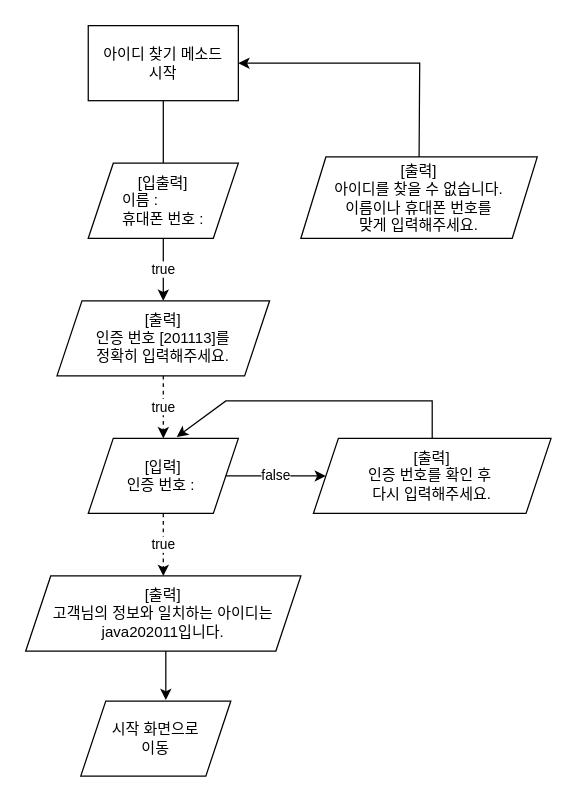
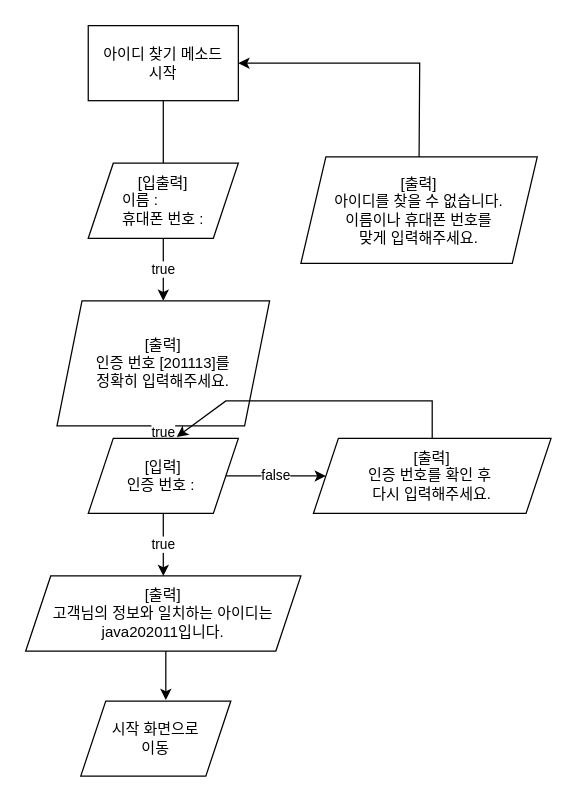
  <mxCell id="0" />
  <mxCell id="1" parent="0" />
  <mxCell id="2" value="아이디 찾기 메소드&lt;br&gt;시작" style="whiteSpace=wrap;html=1;rounded=0;" vertex="1" parent="1"><mxGeometry x="70" y="20" width="120" height="60" as="geometry" /></mxCell>
  <mxCell id="3" value="" style="endArrow=none;html=1;exitX=0.5;exitY=1;exitDx=0;exitDy=0;entryX=0.5;entryY=0;entryDx=0;entryDy=0;" edge="1" parent="1" source="2" target="4"><mxGeometry width="50" height="50" relative="1" as="geometry"><mxPoint x="110" y="70" as="sourcePoint" /><mxPoint x="130" y="120" as="targetPoint" /></mxGeometry></mxCell>
  <mxCell id="4" value="[입출력]&lt;br&gt;&lt;div style=&quot;text-align: left&quot;&gt;&lt;span&gt;이름 :&lt;/span&gt;&lt;/div&gt;&lt;div style=&quot;text-align: left&quot;&gt;&lt;span&gt;휴대폰 번호 :&lt;/span&gt;&lt;/div&gt;" style="shape=parallelogram;perimeter=parallelogramPerimeter;whiteSpace=wrap;html=1;fixedSize=1;" vertex="1" parent="1"><mxGeometry x="70" y="130" width="120" height="60" as="geometry" /></mxCell>
  <mxCell id="5" value="true" style="endArrow=classic;html=1;exitX=0.5;exitY=1;exitDx=0;exitDy=0;entryX=0.5;entryY=0;entryDx=0;entryDy=0;" edge="1" parent="1" source="4" target="8"><mxGeometry width="50" height="50" relative="1" as="geometry"><mxPoint x="50" y="200" as="sourcePoint" /><mxPoint x="120" y="230" as="targetPoint" /></mxGeometry></mxCell>
  <mxCell id="6" value="" style="endArrow=classic;html=1;rounded=0;entryX=1;entryY=0.5;entryDx=0;entryDy=0;exitX=0.5;exitY=0;exitDx=0;exitDy=0;" edge="1" parent="1" target="2" source="7"><mxGeometry width="50" height="50" relative="1" as="geometry"><mxPoint x="335" y="90" as="sourcePoint" /><mxPoint x="200" y="100" as="targetPoint" /><Array as="points"><mxPoint x="335" y="50" /></Array></mxGeometry></mxCell>
- <mxCell id="7" value="[출력]&lt;br&gt;아이디를 찾을 수 없습니다.&lt;br&gt;이름이나 휴대폰 번호를 &lt;br&gt;맞게&amp;nbsp;입력해주세요." style="shape=parallelogram;perimeter=parallelogramPerimeter;whiteSpace=wrap;html=1;fixedSize=1;" vertex="1" parent="1"><mxGeometry x="240" y="125" width="189" height="65" as="geometry" /></mxCell>
- <mxCell id="8" value="[출력]&lt;br&gt;인증 번호 [201113]를&lt;br&gt;정확히 입력해주세요." style="shape=parallelogram;perimeter=parallelogramPerimeter;whiteSpace=wrap;html=1;fixedSize=1;" vertex="1" parent="1"><mxGeometry x="45" y="240" width="170" height="60" as="geometry" /></mxCell>
+ <mxCell id="7" value="[출력]&lt;br&gt;아이디를 찾을 수 없습니다.&lt;br&gt;이름이나 휴대폰 번호를 &lt;br&gt;맞게&amp;nbsp;입력해주세요." style="shape=parallelogram;perimeter=parallelogramPerimeter;whiteSpace=wrap;html=1;fixedSize=1;" vertex="1" parent="1"><mxGeometry x="240" y="125" width="189" height="85" as="geometry" /></mxCell>
+ <mxCell id="8" value="[출력]&lt;br&gt;인증 번호 [201113]를&lt;br&gt;정확히 입력해주세요." style="shape=parallelogram;perimeter=parallelogramPerimeter;whiteSpace=wrap;html=1;fixedSize=1;" vertex="1" parent="1"><mxGeometry x="45" y="240" width="170" height="100" as="geometry" /></mxCell>
  <mxCell id="9" value="true" style="endArrow=classic;html=1;exitX=0.5;exitY=1;exitDx=0;exitDy=0;entryX=0.5;entryY=0;entryDx=0;entryDy=0;dashed=1;" edge="1" parent="1" source="8" target="10"><mxGeometry width="50" height="50" relative="1" as="geometry"><mxPoint x="129.5" y="310" as="sourcePoint" /><mxPoint x="130" y="340" as="targetPoint" /></mxGeometry></mxCell>
  <mxCell id="10" value="[입력]&lt;br&gt;인증 번호 :&amp;nbsp;" style="shape=parallelogram;perimeter=parallelogramPerimeter;whiteSpace=wrap;html=1;fixedSize=1;" vertex="1" parent="1"><mxGeometry x="70" y="350" width="120" height="60" as="geometry" /></mxCell>
  <mxCell id="11" value="false" style="endArrow=classic;html=1;exitX=1;exitY=0.5;exitDx=0;exitDy=0;entryX=0;entryY=0.5;entryDx=0;entryDy=0;" edge="1" parent="1" source="10" target="12"><mxGeometry width="50" height="50" relative="1" as="geometry"><mxPoint x="200" y="380.56" as="sourcePoint" /><mxPoint x="230" y="379" as="targetPoint" /></mxGeometry></mxCell>
  <mxCell id="12" value="[출력]&lt;br&gt;인증 번호를 확인 후&amp;nbsp;&lt;br&gt;다시 입력해주세요." style="shape=parallelogram;perimeter=parallelogramPerimeter;whiteSpace=wrap;html=1;fixedSize=1;" vertex="1" parent="1"><mxGeometry x="250" y="350" width="190" height="60" as="geometry" /></mxCell>
  <mxCell id="13" value="" style="endArrow=classic;html=1;exitX=0.5;exitY=0;exitDx=0;exitDy=0;rounded=0;entryX=0.59;entryY=-0.02;entryDx=0;entryDy=0;entryPerimeter=0;" edge="1" parent="1" source="12" target="10"><mxGeometry width="50" height="50" relative="1" as="geometry"><mxPoint x="320" y="300" as="sourcePoint" /><mxPoint x="370" y="250" as="targetPoint" /><Array as="points"><mxPoint x="345" y="320" /><mxPoint x="180" y="320" /></Array></mxGeometry></mxCell>
- <mxCell id="14" value="true" style="endArrow=classic;html=1;entryX=0.5;entryY=0;entryDx=0;entryDy=0;exitX=0.5;exitY=1;exitDx=0;exitDy=0;dashed=1;" edge="1" parent="1" source="10" target="15"><mxGeometry width="50" height="50" relative="1" as="geometry"><mxPoint x="122" y="411" as="sourcePoint" /><mxPoint x="130" y="460" as="targetPoint" /></mxGeometry></mxCell>
+ <mxCell id="14" value="true" style="endArrow=classic;html=1;entryX=0.5;entryY=0;entryDx=0;entryDy=0;exitX=0.5;exitY=1;exitDx=0;exitDy=0;" edge="1" parent="1" source="10" target="15"><mxGeometry width="50" height="50" relative="1" as="geometry"><mxPoint x="122" y="411" as="sourcePoint" /><mxPoint x="130" y="460" as="targetPoint" /></mxGeometry></mxCell>
  <mxCell id="15" value="[출력]&lt;br&gt;고객님의 정보와 일치하는 아이디는 java202011입니다." style="shape=parallelogram;perimeter=parallelogramPerimeter;whiteSpace=wrap;html=1;fixedSize=1;" vertex="1" parent="1"><mxGeometry x="20" y="460" width="220" height="60" as="geometry" /></mxCell>
  <mxCell id="16" value="" style="endArrow=classic;html=1;entryX=0.567;entryY=-0.013;entryDx=0;entryDy=0;entryPerimeter=0;" edge="1" parent="1" target="17"><mxGeometry width="50" height="50" relative="1" as="geometry"><mxPoint x="132" y="520" as="sourcePoint" /><mxPoint x="130" y="550" as="targetPoint" /></mxGeometry></mxCell>
  <mxCell id="17" value="시작 화면으로&lt;br&gt;이동" style="shape=parallelogram;perimeter=parallelogramPerimeter;whiteSpace=wrap;html=1;fixedSize=1;" vertex="1" parent="1"><mxGeometry x="64" y="560" width="120" height="60" as="geometry" /></mxCell>
